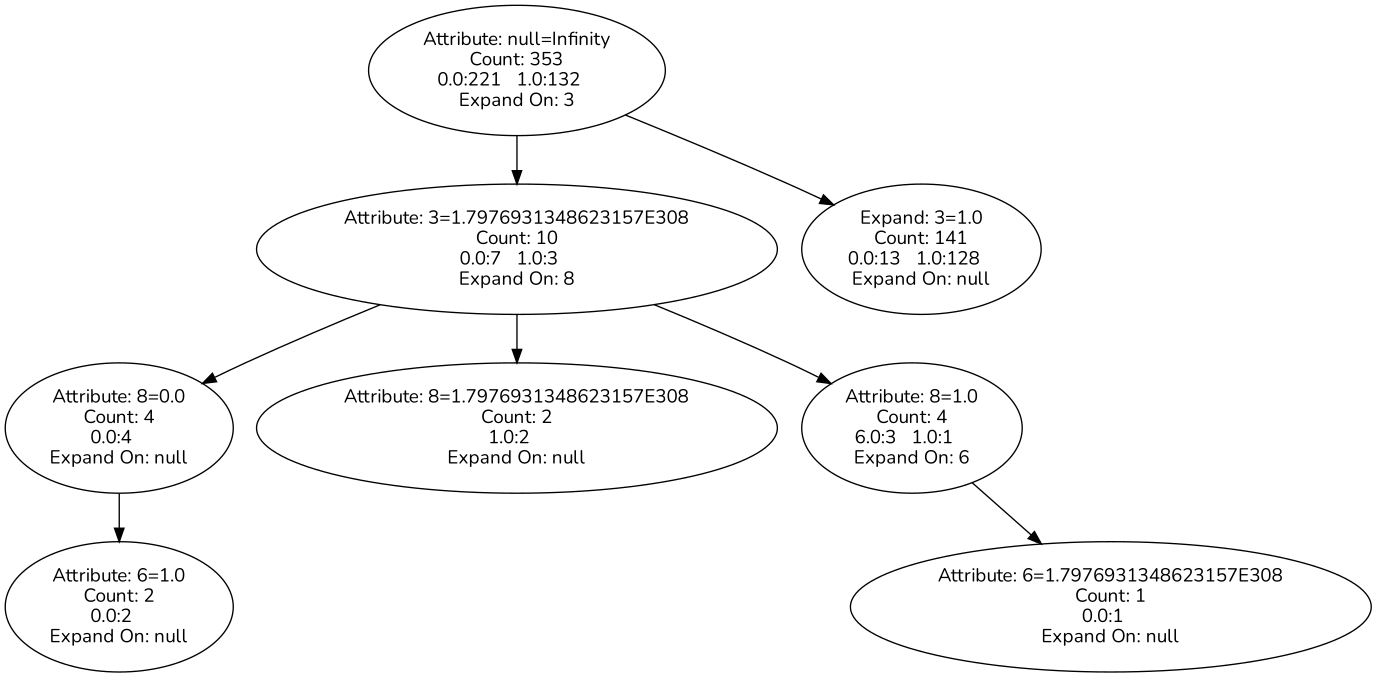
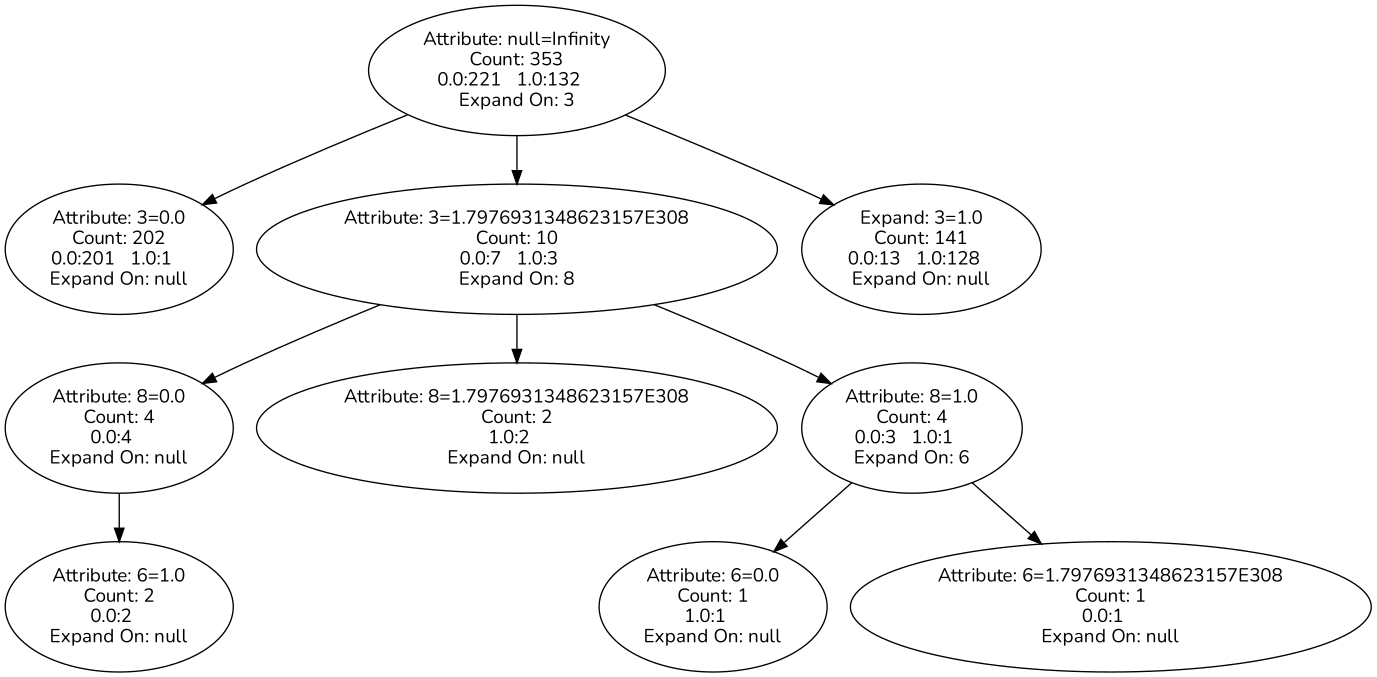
  digraph {
    fontname=Nunito
    node [fontname=Nunito]
    edge [fontname=Nunito]
    n1 [label="Attribute: null=Infinity\nCount: 353\n0.0:221   1.0:132   \nExpand On: 3"]
+   n2 [label="Attribute: 3=0.0\nCount: 202\n0.0:201   1.0:1   \nExpand On: null"]
    n3 [label="Attribute: 3=1.7976931348623157E308\nCount: 10\n0.0:7   1.0:3   \nExpand On: 8"]
    n4 [label="Expand: 3=1.0\nCount: 141\n0.0:13   1.0:128   \nExpand On: null"]
    n5 [label="Attribute: 8=0.0\nCount: 4\n0.0:4   \nExpand On: null"]
    n6 [label="Attribute: 8=1.7976931348623157E308\nCount: 2\n1.0:2   \nExpand On: null"]
-   n7 [label="Attribute: 8=1.0\nCount: 4\n6.0:3   1.0:1   \nExpand On: 6"]
+   n7 [label="Attribute: 8=1.0\nCount: 4\n0.0:3   1.0:1   \nExpand On: 6"]
    n8 [label="Attribute: 6=1.0\nCount: 2\n0.0:2   \nExpand On: null"]
+   n9 [label="Attribute: 6=0.0\nCount: 1\n1.0:1   \nExpand On: null"]
    n10 [label="Attribute: 6=1.7976931348623157E308\nCount: 1\n0.0:1   \nExpand On: null"]
+   n1 -> n2
    n1 -> n3
    n1 -> n4
    n3 -> n5
    n3 -> n6
    n3 -> n7
    n5 -> n8
+   n7 -> n9
    n7 -> n10
  }
